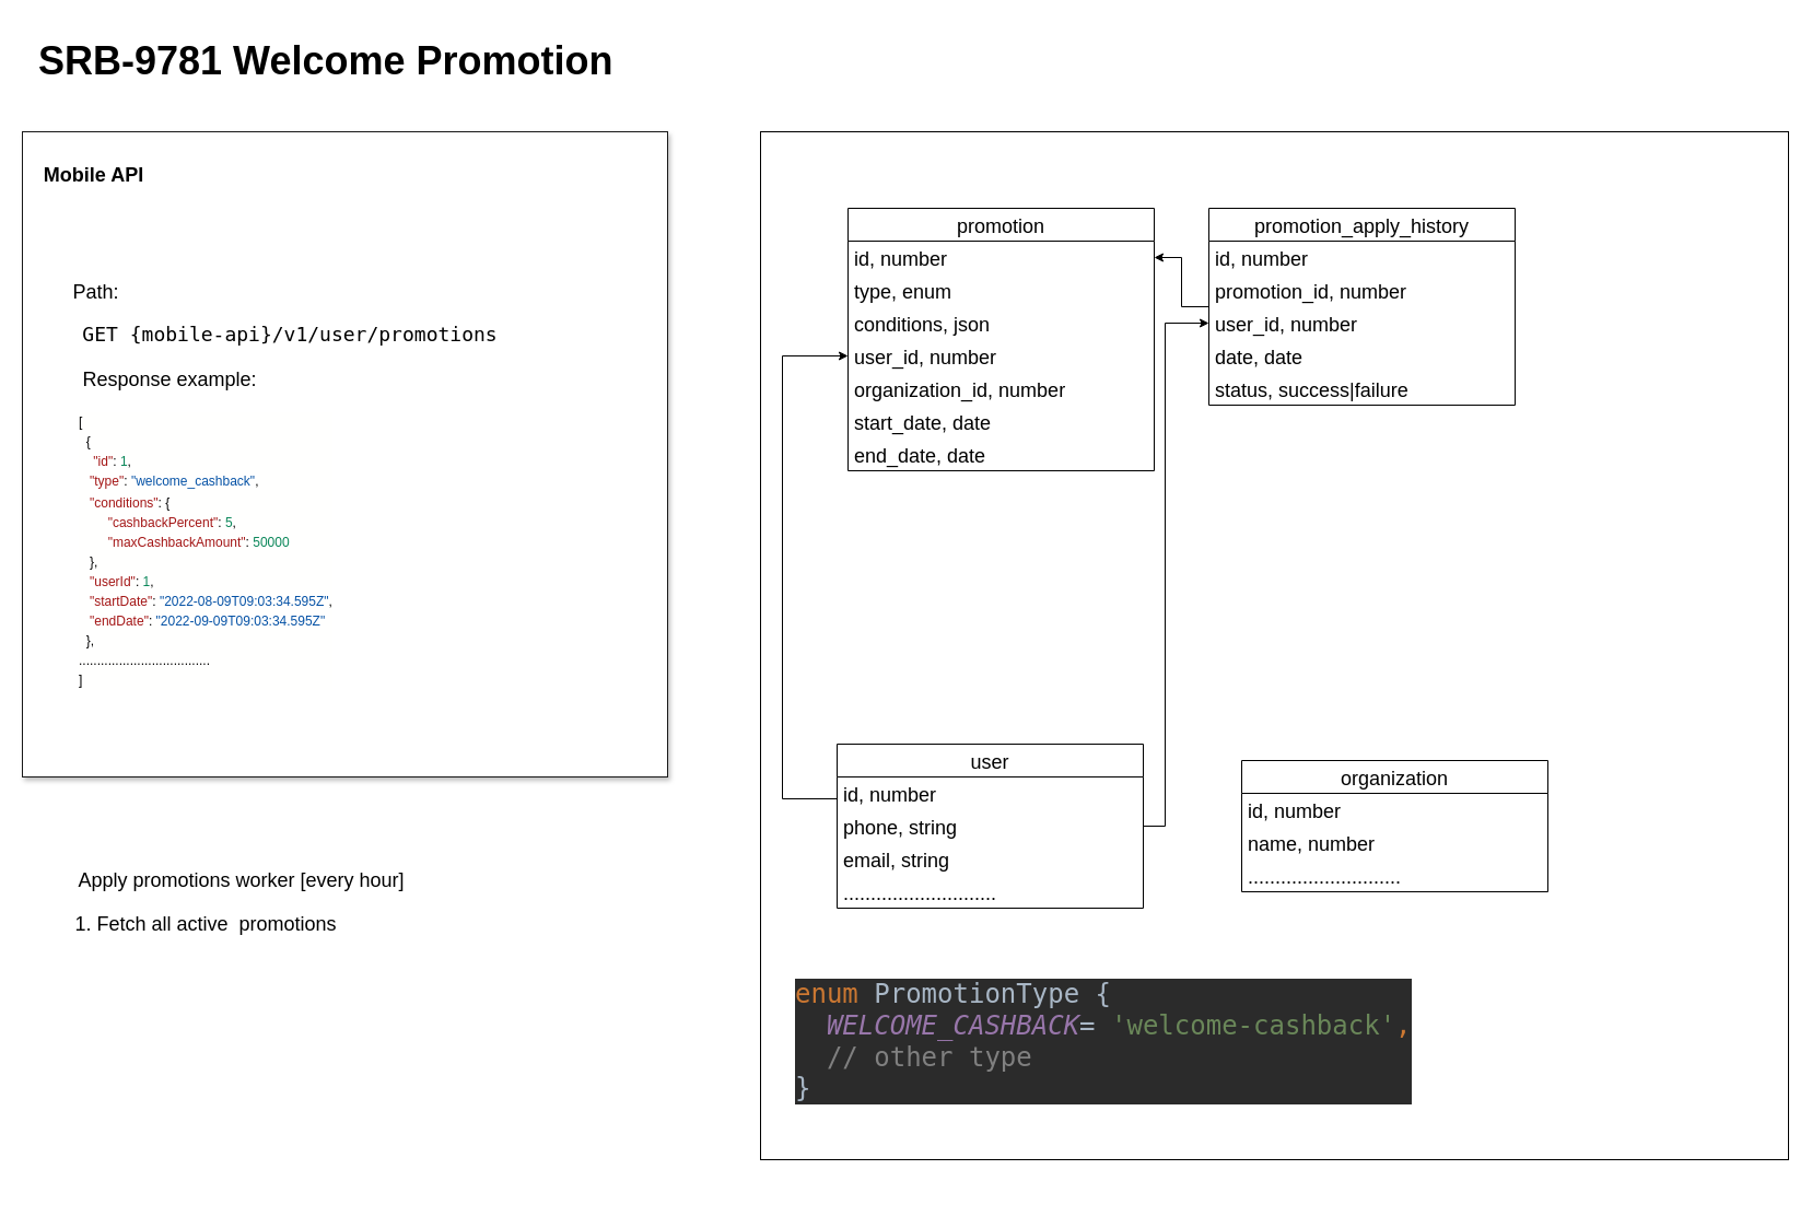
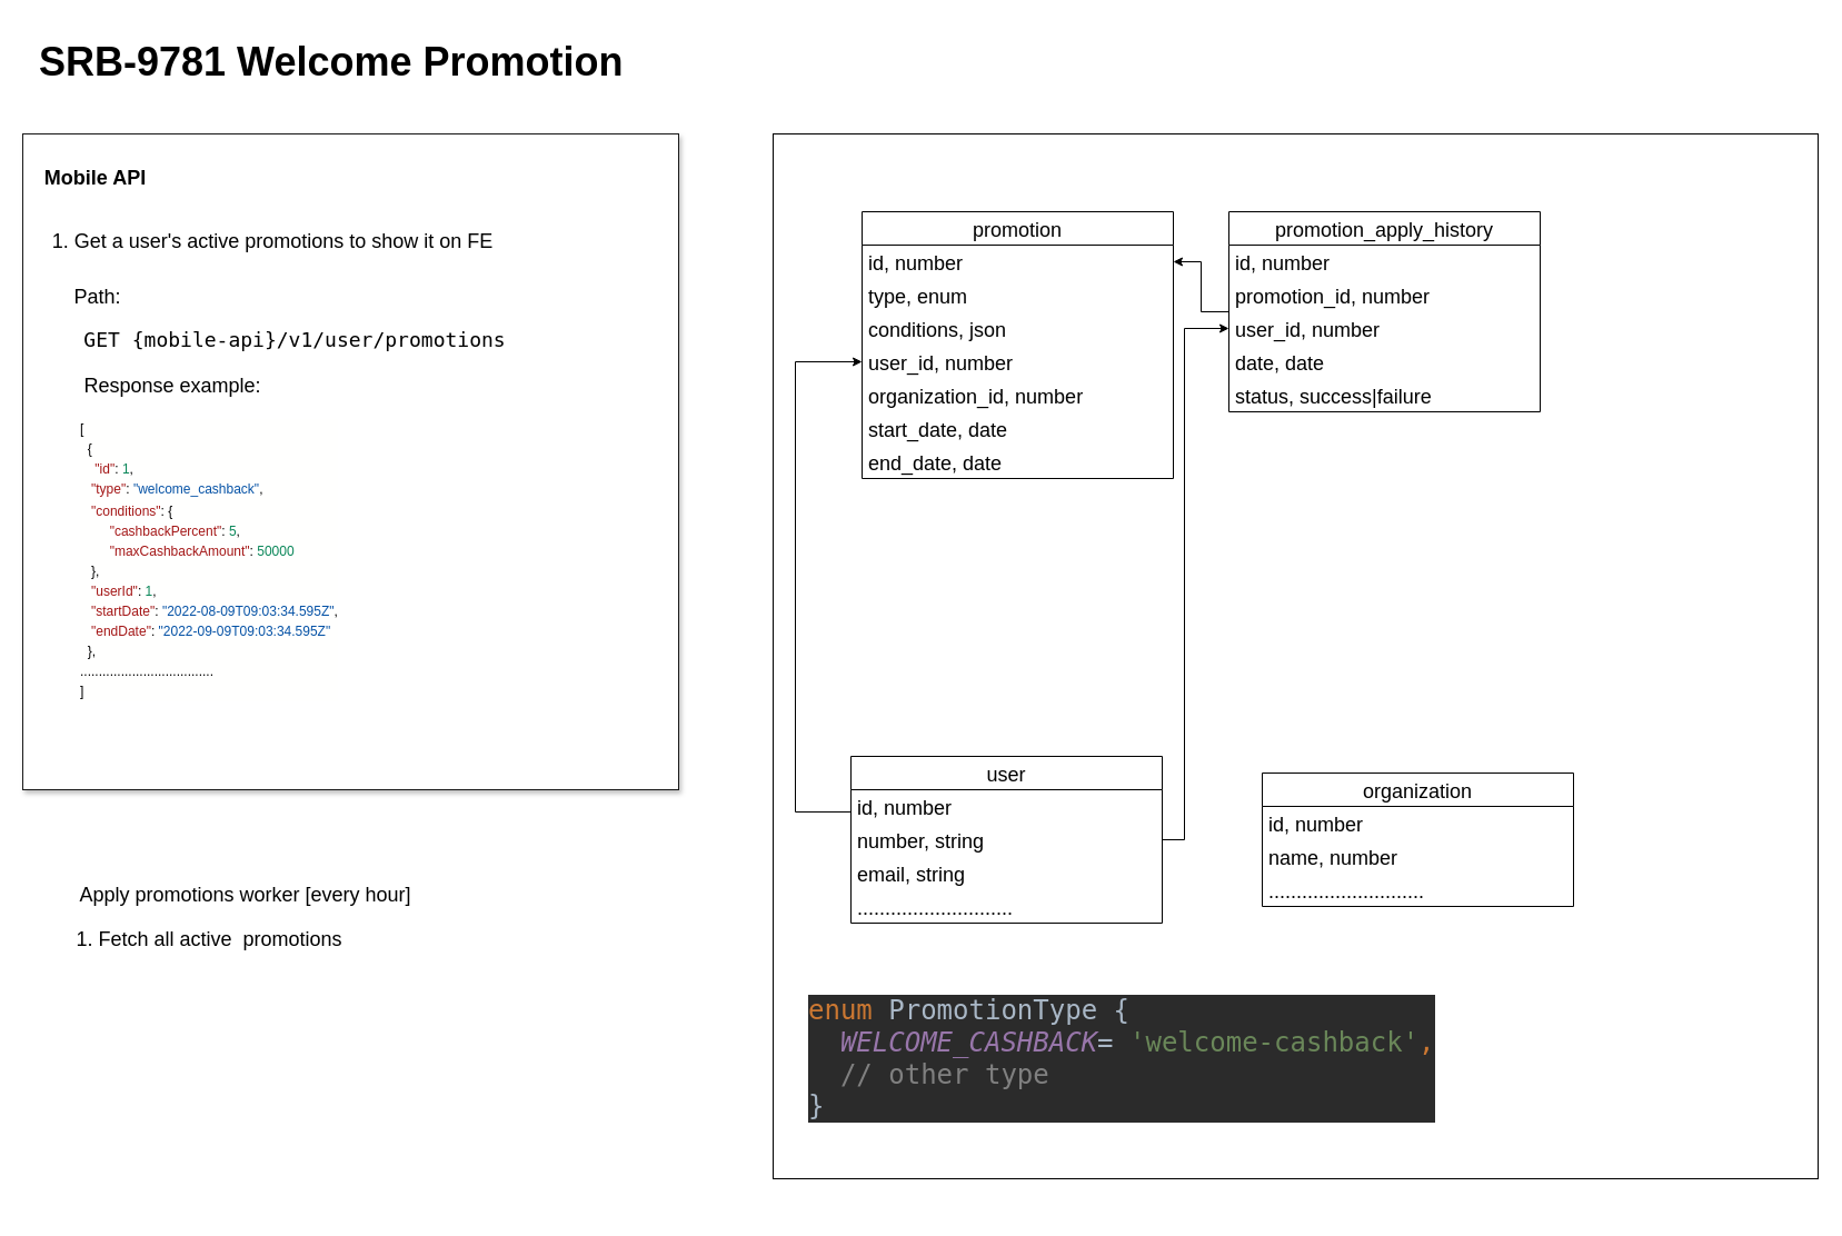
  <mxCell id="0" />
  <mxCell id="1" parent="0" />
  <mxCell id="2" value="" style="whiteSpace=wrap;html=1;aspect=fixed;shadow=1;fontSize=24;strokeColor=#1A1A1A;fillColor=#FFFFFF;" vertex="1" parent="1"><mxGeometry x="20" y="120" width="590" height="590" as="geometry" /></mxCell>
  <mxCell id="3" value="" style="whiteSpace=wrap;html=1;aspect=fixed;" vertex="1" parent="1"><mxGeometry x="695" y="120" width="940" height="940" as="geometry" /></mxCell>
  <mxCell id="4" value="promotion" style="swimlane;fontStyle=0;childLayout=stackLayout;horizontal=1;startSize=30;horizontalStack=0;resizeParent=1;resizeParentMax=0;resizeLast=0;collapsible=1;marginBottom=0;fontSize=18;" vertex="1" parent="1"><mxGeometry x="775" y="190" width="280" height="240" as="geometry"><mxRectangle x="860" y="350" width="160" height="30" as="alternateBounds" /></mxGeometry></mxCell>
  <mxCell id="5" value="id, number" style="text;strokeColor=none;fillColor=none;align=left;verticalAlign=middle;spacingLeft=4;spacingRight=4;overflow=hidden;points=[[0,0.5],[1,0.5]];portConstraint=eastwest;rotatable=0;fontSize=18;" vertex="1" parent="4"><mxGeometry y="30" width="280" height="30" as="geometry" /></mxCell>
  <mxCell id="6" value="type, enum" style="text;strokeColor=none;fillColor=none;align=left;verticalAlign=middle;spacingLeft=4;spacingRight=4;overflow=hidden;points=[[0,0.5],[1,0.5]];portConstraint=eastwest;rotatable=0;fontSize=18;" vertex="1" parent="4"><mxGeometry y="60" width="280" height="30" as="geometry" /></mxCell>
  <mxCell id="7" value="conditions, json" style="text;strokeColor=none;fillColor=none;align=left;verticalAlign=middle;spacingLeft=4;spacingRight=4;overflow=hidden;points=[[0,0.5],[1,0.5]];portConstraint=eastwest;rotatable=0;fontSize=18;" vertex="1" parent="4"><mxGeometry y="90" width="280" height="30" as="geometry" /></mxCell>
  <mxCell id="8" value="user_id, number" style="text;strokeColor=none;fillColor=none;align=left;verticalAlign=middle;spacingLeft=4;spacingRight=4;overflow=hidden;points=[[0,0.5],[1,0.5]];portConstraint=eastwest;rotatable=0;fontSize=18;" vertex="1" parent="4"><mxGeometry y="120" width="280" height="30" as="geometry" /></mxCell>
  <mxCell id="9" value="organization_id, number" style="text;strokeColor=none;fillColor=none;align=left;verticalAlign=middle;spacingLeft=4;spacingRight=4;overflow=hidden;points=[[0,0.5],[1,0.5]];portConstraint=eastwest;rotatable=0;fontSize=18;" vertex="1" parent="4"><mxGeometry y="150" width="280" height="30" as="geometry" /></mxCell>
  <mxCell id="10" value="start_date, date" style="text;strokeColor=none;fillColor=none;align=left;verticalAlign=middle;spacingLeft=4;spacingRight=4;overflow=hidden;points=[[0,0.5],[1,0.5]];portConstraint=eastwest;rotatable=0;fontSize=18;" vertex="1" parent="4"><mxGeometry y="180" width="280" height="30" as="geometry" /></mxCell>
  <mxCell id="11" value="end_date, date" style="text;strokeColor=none;fillColor=none;align=left;verticalAlign=middle;spacingLeft=4;spacingRight=4;overflow=hidden;points=[[0,0.5],[1,0.5]];portConstraint=eastwest;rotatable=0;fontSize=18;" vertex="1" parent="4"><mxGeometry y="210" width="280" height="30" as="geometry" /></mxCell>
  <mxCell id="12" style="edgeStyle=orthogonalEdgeStyle;rounded=0;orthogonalLoop=1;jettySize=auto;html=1;entryX=0;entryY=0.5;entryDx=0;entryDy=0;fontSize=18;" edge="1" parent="1" source="14" target="8"><mxGeometry relative="1" as="geometry"><Array as="points"><mxPoint x="715" y="730" /><mxPoint x="715" y="325" /></Array></mxGeometry></mxCell>
  <mxCell id="13" style="edgeStyle=orthogonalEdgeStyle;rounded=0;orthogonalLoop=1;jettySize=auto;html=1;entryX=0;entryY=0.5;entryDx=0;entryDy=0;fontSize=18;" edge="1" parent="1" source="14" target="32"><mxGeometry relative="1" as="geometry"><Array as="points"><mxPoint x="1065" y="755" /><mxPoint x="1065" y="295" /></Array></mxGeometry></mxCell>
  <mxCell id="14" value="user" style="swimlane;fontStyle=0;childLayout=stackLayout;horizontal=1;startSize=30;horizontalStack=0;resizeParent=1;resizeParentMax=0;resizeLast=0;collapsible=1;marginBottom=0;fontSize=18;" vertex="1" parent="1"><mxGeometry x="765" y="680" width="280" height="150" as="geometry"><mxRectangle x="860" y="350" width="160" height="30" as="alternateBounds" /></mxGeometry></mxCell>
  <mxCell id="15" value="id, number" style="text;strokeColor=none;fillColor=none;align=left;verticalAlign=middle;spacingLeft=4;spacingRight=4;overflow=hidden;points=[[0,0.5],[1,0.5]];portConstraint=eastwest;rotatable=0;fontSize=18;" vertex="1" parent="14"><mxGeometry y="30" width="280" height="30" as="geometry" /></mxCell>
- <mxCell id="16" value="phone, string" style="text;strokeColor=none;fillColor=none;align=left;verticalAlign=middle;spacingLeft=4;spacingRight=4;overflow=hidden;points=[[0,0.5],[1,0.5]];portConstraint=eastwest;rotatable=0;fontSize=18;" vertex="1" parent="14"><mxGeometry y="60" width="280" height="30" as="geometry" /></mxCell>
+ <mxCell id="16" value="number, string" style="text;strokeColor=none;fillColor=none;align=left;verticalAlign=middle;spacingLeft=4;spacingRight=4;overflow=hidden;points=[[0,0.5],[1,0.5]];portConstraint=eastwest;rotatable=0;fontSize=18;" vertex="1" parent="14"><mxGeometry y="60" width="280" height="30" as="geometry" /></mxCell>
  <mxCell id="17" value="email, string" style="text;strokeColor=none;fillColor=none;align=left;verticalAlign=middle;spacingLeft=4;spacingRight=4;overflow=hidden;points=[[0,0.5],[1,0.5]];portConstraint=eastwest;rotatable=0;fontSize=18;" vertex="1" parent="14"><mxGeometry y="90" width="280" height="30" as="geometry" /></mxCell>
  <mxCell id="18" value="............................" style="text;strokeColor=none;fillColor=none;align=left;verticalAlign=middle;spacingLeft=4;spacingRight=4;overflow=hidden;points=[[0,0.5],[1,0.5]];portConstraint=eastwest;rotatable=0;fontSize=18;" vertex="1" parent="14"><mxGeometry y="120" width="280" height="30" as="geometry" /></mxCell>
  <mxCell id="19" value="&lt;h1&gt;SRB-9781 Welcome Promotion&lt;/h1&gt;&lt;span data-metadata=&quot;&lt;!--(figmeta)eyJmaWxlS2V5IjoiYTVsaGJPWG9oTW1MTndGYm8xNE5kQSIsInBhc3RlSUQiOjE4MjY3NjkxMTcsImRhdGFUeXBlIjoic2NlbmUifQo=(/figmeta)--&gt;&quot;&gt;&lt;/span&gt;&lt;span style=&quot;&quot;&gt;&amp;nbsp;&lt;/span&gt;&lt;p&gt;.&lt;/p&gt;" style="text;html=1;strokeColor=none;fillColor=none;spacing=5;spacingTop=-20;whiteSpace=wrap;overflow=hidden;rounded=0;fontSize=18;" vertex="1" parent="1"><mxGeometry x="30" y="20" width="570" height="120" as="geometry" /></mxCell>
  <mxCell id="20" value="&lt;pre&gt;GET {mobile-api}/v1/user/promotions&lt;/pre&gt;" style="text;html=1;strokeColor=none;fillColor=none;align=center;verticalAlign=middle;whiteSpace=wrap;rounded=0;fontSize=18;" vertex="1" parent="1"><mxGeometry x="75" y="290" width="380" height="30" as="geometry" /></mxCell>
  <mxCell id="21" value="&lt;div style=&quot;background-color: rgb(255, 255, 254); line-height: 18px;&quot;&gt;&lt;div style=&quot;line-height: 18px;&quot;&gt;&lt;div style=&quot;color: rgb(0, 0, 0); font-size: 12px; font-weight: normal;&quot;&gt;[&lt;/div&gt;&lt;div style=&quot;color: rgb(0, 0, 0); font-size: 12px; font-weight: normal;&quot;&gt;&amp;nbsp; {&lt;/div&gt;&lt;div style=&quot;color: rgb(0, 0, 0); font-size: 12px; font-weight: normal;&quot;&gt;        &lt;span style=&quot;color: #a31515;&quot;&gt;&amp;nbsp; &amp;nbsp; &quot;id&quot;&lt;/span&gt;: &lt;span style=&quot;color: #098658;&quot;&gt;1&lt;/span&gt;,&lt;/div&gt;&lt;div style=&quot;color: rgb(0, 0, 0); font-size: 12px; font-weight: normal;&quot;&gt;        &lt;span style=&quot;color: #a31515;&quot;&gt;&amp;nbsp; &amp;nbsp;&quot;type&quot;&lt;/span&gt;: &lt;span style=&quot;color: #0451a5;&quot;&gt;&quot;welcome_cashback&quot;&lt;/span&gt;,&lt;/div&gt;&lt;div style=&quot;&quot;&gt;        &lt;span style=&quot;color: rgb(163, 21, 21); font-size: 12px; font-weight: normal;&quot;&gt;&amp;nbsp; &amp;nbsp;&quot;&lt;/span&gt;&lt;font color=&quot;#a31515&quot;&gt;&lt;span style=&quot;font-size: 12px;&quot;&gt;conditions&lt;/span&gt;&lt;/font&gt;&lt;span style=&quot;color: rgb(163, 21, 21); font-size: 12px; font-weight: normal;&quot;&gt;&quot;&lt;/span&gt;&lt;span style=&quot;font-size: 12px;&quot;&gt;: {&lt;/span&gt;&lt;/div&gt;&lt;div style=&quot;color: rgb(0, 0, 0); font-size: 12px; font-weight: normal;&quot;&gt;            &lt;span style=&quot;color: #a31515;&quot;&gt;&amp;nbsp; &amp;nbsp; &amp;nbsp; &amp;nbsp; &quot;cashbackPercent&quot;&lt;/span&gt;: &lt;span style=&quot;color: #098658;&quot;&gt;5&lt;/span&gt;,&lt;/div&gt;&lt;div style=&quot;color: rgb(0, 0, 0); font-size: 12px; font-weight: normal;&quot;&gt;            &lt;span style=&quot;color: #a31515;&quot;&gt;&amp;nbsp; &amp;nbsp; &amp;nbsp; &amp;nbsp; &quot;maxCashbackAmount&quot;&lt;/span&gt;: &lt;span style=&quot;color: #098658;&quot;&gt;50000&lt;/span&gt;&lt;/div&gt;&lt;div style=&quot;color: rgb(0, 0, 0); font-size: 12px; font-weight: normal;&quot;&gt;&amp;nbsp; &amp;nbsp;},&lt;/div&gt;&lt;div style=&quot;color: rgb(0, 0, 0); font-size: 12px; font-weight: normal;&quot;&gt;        &lt;span style=&quot;color: #a31515;&quot;&gt;&amp;nbsp; &amp;nbsp;&quot;userId&quot;&lt;/span&gt;: &lt;span style=&quot;color: #098658;&quot;&gt;1&lt;/span&gt;,&lt;/div&gt;&lt;div style=&quot;color: rgb(0, 0, 0); font-size: 12px; font-weight: normal;&quot;&gt;        &lt;span style=&quot;color: #a31515;&quot;&gt;&amp;nbsp; &amp;nbsp;&quot;startDate&quot;&lt;/span&gt;: &lt;span style=&quot;color: #0451a5;&quot;&gt;&quot;2022-08-09T09:03:34.595Z&quot;&lt;/span&gt;,&lt;/div&gt;&lt;div style=&quot;color: rgb(0, 0, 0); font-size: 12px; font-weight: normal;&quot;&gt;        &lt;span style=&quot;color: #a31515;&quot;&gt;&amp;nbsp; &amp;nbsp;&quot;endDate&quot;&lt;/span&gt;: &lt;span style=&quot;color: #0451a5;&quot;&gt;&quot;2022-09-09T09:03:34.595Z&quot;&lt;/span&gt;&lt;/div&gt;&lt;div style=&quot;color: rgb(0, 0, 0); font-size: 12px; font-weight: normal;&quot;&gt;&amp;nbsp; },&lt;/div&gt;&lt;div style=&quot;color: rgb(0, 0, 0); font-size: 12px; font-weight: normal;&quot;&gt;....................................&lt;/div&gt;&lt;div style=&quot;color: rgb(0, 0, 0); font-size: 12px; font-weight: normal;&quot;&gt;]&lt;/div&gt;&lt;/div&gt;&lt;/div&gt;" style="text;whiteSpace=wrap;html=1;fontSize=18;" vertex="1" parent="1"><mxGeometry x="70" y="370" width="250" height="270" as="geometry" /></mxCell>
  <mxCell id="22" value="&lt;font style=&quot;font-size: 18px;&quot;&gt;Apply promotions worker [every hour]&lt;/font&gt;" style="text;html=1;align=center;verticalAlign=middle;resizable=0;points=[];autosize=1;strokeColor=none;fillColor=none;fontSize=14;" vertex="1" parent="1"><mxGeometry x="65" y="795" width="310" height="20" as="geometry" /></mxCell>
  <mxCell id="23" value="1. &lt;font style=&quot;font-size: 18px;&quot;&gt;Fetch all&amp;nbsp;active&amp;nbsp; promotions&lt;/font&gt;&amp;nbsp;" style="text;html=1;align=center;verticalAlign=middle;resizable=0;points=[];autosize=1;strokeColor=none;fillColor=none;fontSize=18;" vertex="1" parent="1"><mxGeometry x="60" y="830" width="260" height="30" as="geometry" /></mxCell>
  <mxCell id="24" value="organization" style="swimlane;fontStyle=0;childLayout=stackLayout;horizontal=1;startSize=30;horizontalStack=0;resizeParent=1;resizeParentMax=0;resizeLast=0;collapsible=1;marginBottom=0;fontSize=18;" vertex="1" parent="1"><mxGeometry x="1135" y="695" width="280" height="120" as="geometry"><mxRectangle x="860" y="350" width="160" height="30" as="alternateBounds" /></mxGeometry></mxCell>
  <mxCell id="25" value="id, number" style="text;strokeColor=none;fillColor=none;align=left;verticalAlign=middle;spacingLeft=4;spacingRight=4;overflow=hidden;points=[[0,0.5],[1,0.5]];portConstraint=eastwest;rotatable=0;fontSize=18;" vertex="1" parent="24"><mxGeometry y="30" width="280" height="30" as="geometry" /></mxCell>
  <mxCell id="26" value="name, number" style="text;strokeColor=none;fillColor=none;align=left;verticalAlign=middle;spacingLeft=4;spacingRight=4;overflow=hidden;points=[[0,0.5],[1,0.5]];portConstraint=eastwest;rotatable=0;fontSize=18;" vertex="1" parent="24"><mxGeometry y="60" width="280" height="30" as="geometry" /></mxCell>
  <mxCell id="27" value="............................" style="text;strokeColor=none;fillColor=none;align=left;verticalAlign=middle;spacingLeft=4;spacingRight=4;overflow=hidden;points=[[0,0.5],[1,0.5]];portConstraint=eastwest;rotatable=0;fontSize=18;" vertex="1" parent="24"><mxGeometry y="90" width="280" height="30" as="geometry" /></mxCell>
  <mxCell id="28" style="edgeStyle=orthogonalEdgeStyle;rounded=0;orthogonalLoop=1;jettySize=auto;html=1;entryX=1;entryY=0.5;entryDx=0;entryDy=0;fontSize=24;" edge="1" parent="1" source="29" target="5"><mxGeometry relative="1" as="geometry" /></mxCell>
  <mxCell id="29" value="promotion_apply_history" style="swimlane;fontStyle=0;childLayout=stackLayout;horizontal=1;startSize=30;horizontalStack=0;resizeParent=1;resizeParentMax=0;resizeLast=0;collapsible=1;marginBottom=0;fontSize=18;" vertex="1" parent="1"><mxGeometry x="1105" y="190" width="280" height="180" as="geometry"><mxRectangle x="860" y="350" width="160" height="30" as="alternateBounds" /></mxGeometry></mxCell>
  <mxCell id="30" value="id, number" style="text;strokeColor=none;fillColor=none;align=left;verticalAlign=middle;spacingLeft=4;spacingRight=4;overflow=hidden;points=[[0,0.5],[1,0.5]];portConstraint=eastwest;rotatable=0;fontSize=18;" vertex="1" parent="29"><mxGeometry y="30" width="280" height="30" as="geometry" /></mxCell>
  <mxCell id="31" value="promotion_id, number" style="text;strokeColor=none;fillColor=none;align=left;verticalAlign=middle;spacingLeft=4;spacingRight=4;overflow=hidden;points=[[0,0.5],[1,0.5]];portConstraint=eastwest;rotatable=0;fontSize=18;" vertex="1" parent="29"><mxGeometry y="60" width="280" height="30" as="geometry" /></mxCell>
  <mxCell id="32" value="user_id, number" style="text;strokeColor=none;fillColor=none;align=left;verticalAlign=middle;spacingLeft=4;spacingRight=4;overflow=hidden;points=[[0,0.5],[1,0.5]];portConstraint=eastwest;rotatable=0;fontSize=18;" vertex="1" parent="29"><mxGeometry y="90" width="280" height="30" as="geometry" /></mxCell>
  <mxCell id="33" value="date, date" style="text;strokeColor=none;fillColor=none;align=left;verticalAlign=middle;spacingLeft=4;spacingRight=4;overflow=hidden;points=[[0,0.5],[1,0.5]];portConstraint=eastwest;rotatable=0;fontSize=18;" vertex="1" parent="29"><mxGeometry y="120" width="280" height="30" as="geometry" /></mxCell>
  <mxCell id="34" value="status, success|failure" style="text;strokeColor=none;fillColor=none;align=left;verticalAlign=middle;spacingLeft=4;spacingRight=4;overflow=hidden;points=[[0,0.5],[1,0.5]];portConstraint=eastwest;rotatable=0;fontSize=18;" vertex="1" parent="29"><mxGeometry y="150" width="280" height="30" as="geometry" /></mxCell>
  <mxCell id="35" value="&lt;pre style=&quot;background-color: rgb(43, 43, 43); color: rgb(169, 183, 198); font-family: &amp;quot;JetBrains Mono&amp;quot;, monospace;&quot;&gt;&lt;font style=&quot;font-size: 24px;&quot;&gt;&lt;span style=&quot;color: rgb(204, 120, 50);&quot;&gt;enum &lt;/span&gt;PromotionType {&lt;br&gt;  &lt;span style=&quot;color: rgb(152, 118, 170); font-style: italic;&quot;&gt;WELCOME_CASHBACK&lt;/span&gt;= &lt;span style=&quot;color: rgb(106, 135, 89);&quot;&gt;'welcome-cashback'&lt;/span&gt;&lt;span style=&quot;color: rgb(204, 120, 50);&quot;&gt;,&lt;br&gt;&lt;/span&gt;&lt;span style=&quot;color: rgb(204, 120, 50);&quot;&gt;  &lt;/span&gt;&lt;span style=&quot;color: rgb(128, 128, 128);&quot;&gt;// other type&lt;br&gt;&lt;/span&gt;}&lt;/font&gt;&lt;/pre&gt;" style="text;whiteSpace=wrap;html=1;fontSize=18;" vertex="1" parent="1"><mxGeometry x="725" y="870" width="470" height="220" as="geometry" /></mxCell>
  <mxCell id="36" value="&lt;font style=&quot;font-size: 18px;&quot;&gt;&lt;b&gt;Mobile API&lt;/b&gt;&lt;/font&gt;" style="text;html=1;align=center;verticalAlign=middle;resizable=0;points=[];autosize=1;strokeColor=none;fillColor=none;" vertex="1" parent="1"><mxGeometry x="30" y="150" width="110" height="20" as="geometry" /></mxCell>
+ <mxCell id="37" value="&lt;font style=&quot;font-size: 18px;&quot;&gt;&amp;nbsp; &amp;nbsp;1. Get a user's active promotions to show it on FE&lt;/font&gt;" style="text;html=1;strokeColor=none;fillColor=none;align=center;verticalAlign=middle;whiteSpace=wrap;rounded=0;shadow=1;fontSize=24;" vertex="1" parent="1"><mxGeometry x="30" y="200" width="415" height="30" as="geometry" /></mxCell>
  <mxCell id="38" value="&lt;span style=&quot;font-size: 18px;&quot;&gt;Path:&lt;/span&gt;" style="text;html=1;strokeColor=none;fillColor=none;align=center;verticalAlign=middle;whiteSpace=wrap;rounded=0;shadow=1;fontSize=24;" vertex="1" parent="1"><mxGeometry x="60" y="250" width="55" height="30" as="geometry" /></mxCell>
  <mxCell id="39" value="&lt;span style=&quot;font-size: 18px;&quot;&gt;Response example:&lt;/span&gt;" style="text;html=1;strokeColor=none;fillColor=none;align=center;verticalAlign=middle;whiteSpace=wrap;rounded=0;shadow=1;fontSize=24;" vertex="1" parent="1"><mxGeometry x="70" y="330" width="170" height="30" as="geometry" /></mxCell>
